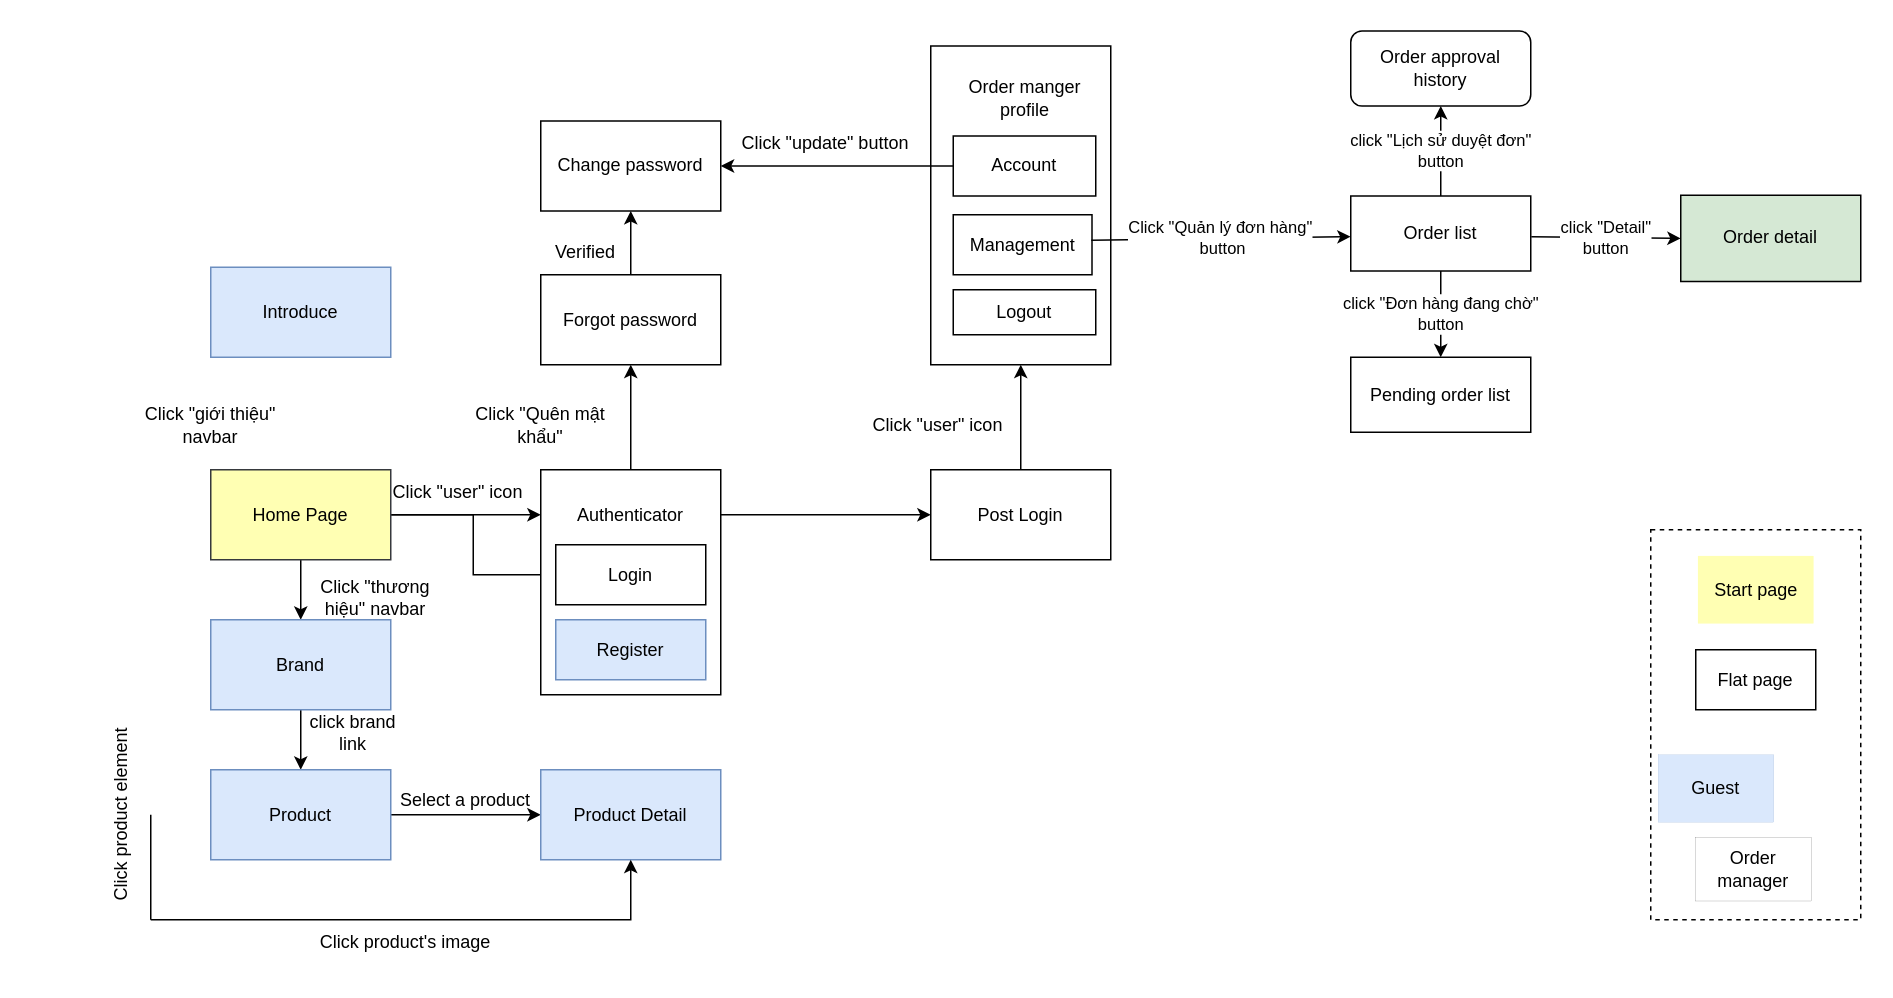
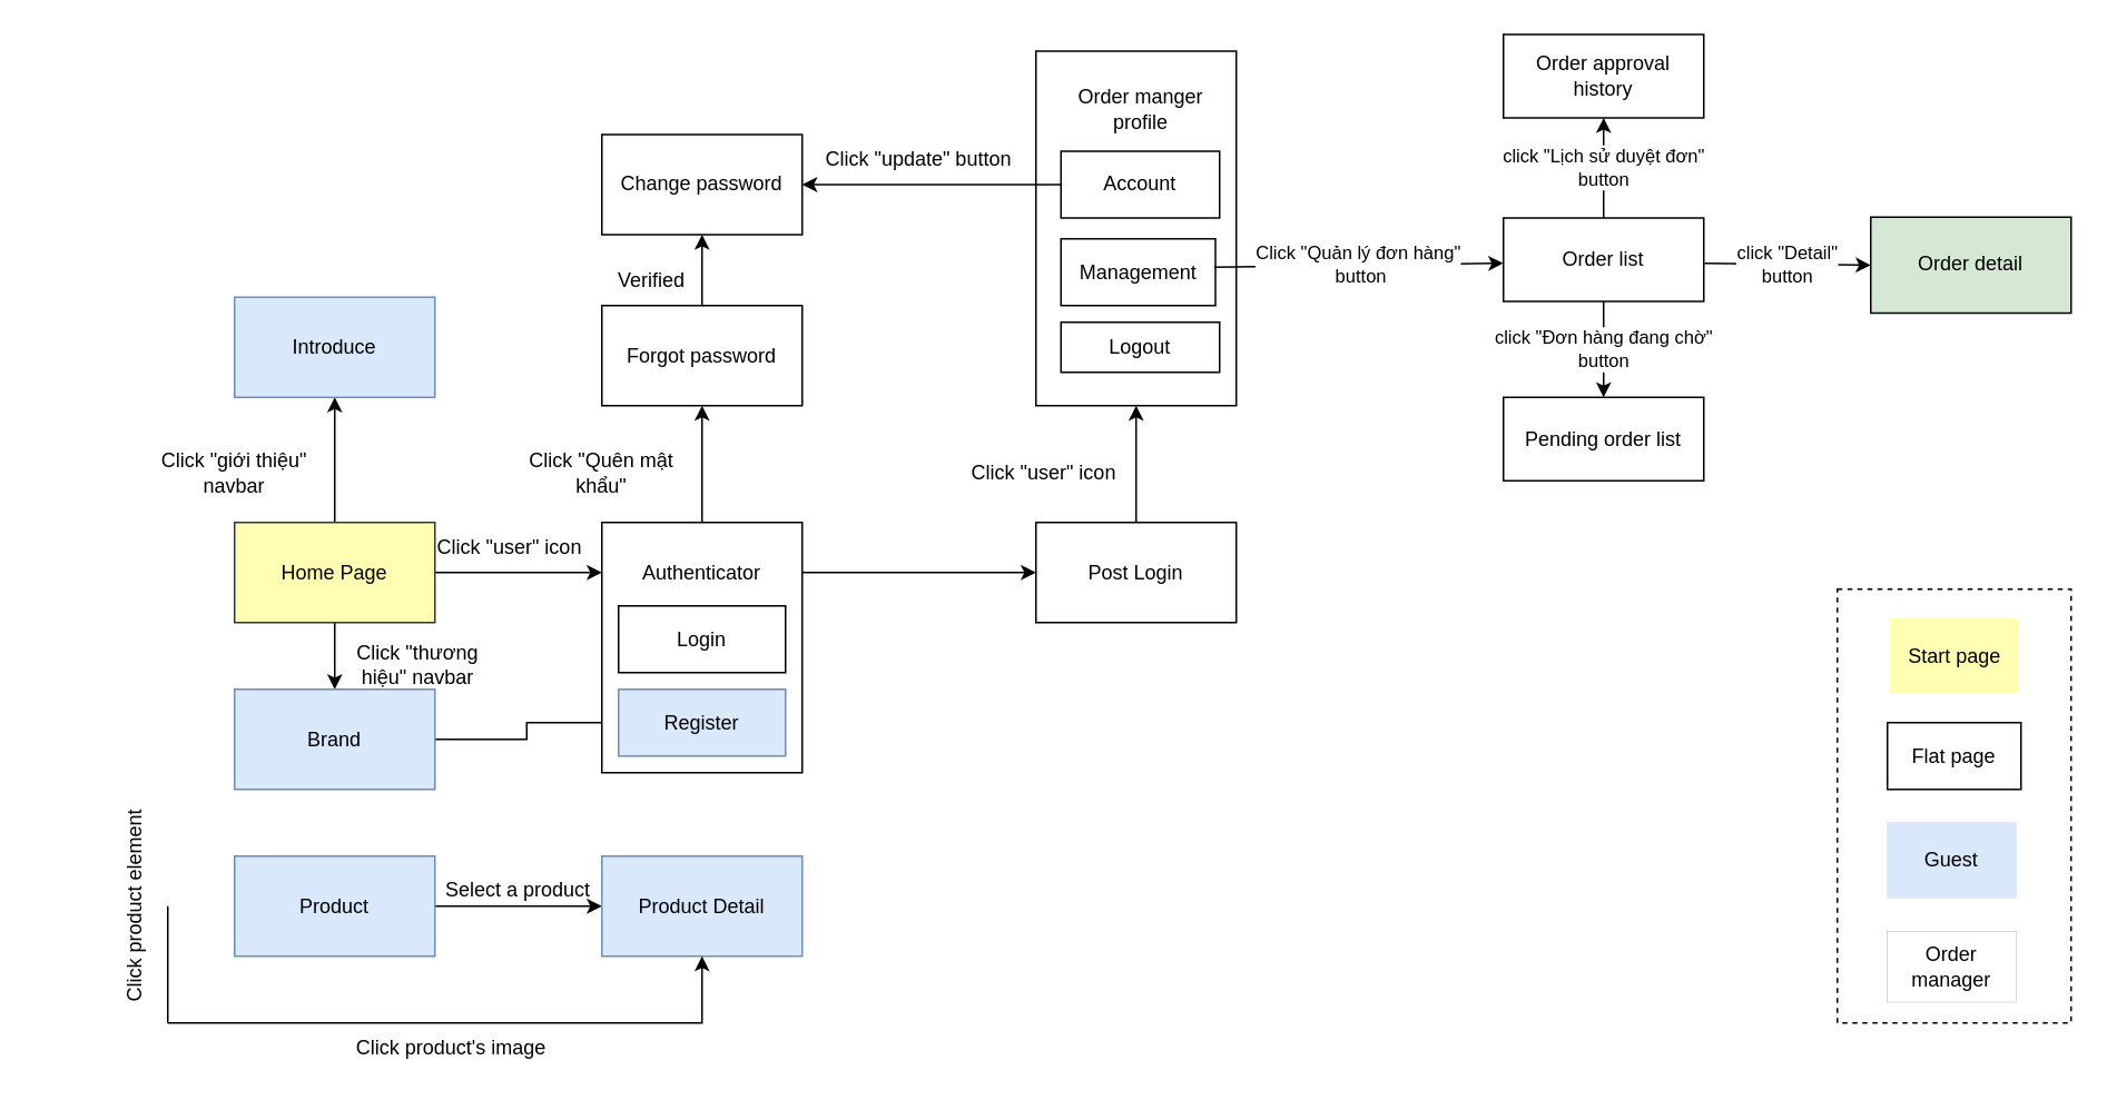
  <mxCell id="0" />
  <mxCell id="1" parent="0" />
  <mxCell id="2" style="edgeStyle=orthogonalEdgeStyle;rounded=0;orthogonalLoop=1;jettySize=auto;html=1;entryX=0;entryY=0.5;entryDx=0;entryDy=0;" parent="1" target="3" edge="1"><mxGeometry relative="1" as="geometry"><mxPoint x="560" y="342.5" as="targetPoint" /><Array as="points"><mxPoint x="490" y="342.5" /><mxPoint x="490" y="342.5" /></Array><mxPoint x="480" y="342.529" as="sourcePoint" /></mxGeometry></mxCell>
  <mxCell id="3" value="Post Login" style="rounded=0;whiteSpace=wrap;html=1;" parent="1" vertex="1"><mxGeometry x="620" y="312.5" width="120" height="60" as="geometry" /></mxCell>
  <mxCell id="4" value="" style="rounded=0;whiteSpace=wrap;html=1;" parent="1" vertex="1"><mxGeometry x="620" y="30" width="120" height="212.5" as="geometry" /></mxCell>
  <mxCell id="5" value="Order manger profile" style="text;html=1;strokeColor=none;fillColor=none;align=center;verticalAlign=middle;whiteSpace=wrap;rounded=0;" parent="1" vertex="1"><mxGeometry x="637.5" y="50" width="90" height="30" as="geometry" /></mxCell>
  <mxCell id="6" value="Account" style="rounded=0;whiteSpace=wrap;html=1;" parent="1" vertex="1"><mxGeometry x="635" y="90" width="95" height="40" as="geometry" /></mxCell>
  <mxCell id="7" value="" style="endArrow=classic;html=1;rounded=0;exitX=0.5;exitY=0;exitDx=0;exitDy=0;entryX=0.5;entryY=1;entryDx=0;entryDy=0;" parent="1" source="3" target="4" edge="1"><mxGeometry width="50" height="50" relative="1" as="geometry"><mxPoint x="600" y="202.5" as="sourcePoint" /><mxPoint x="650" y="152.5" as="targetPoint" /></mxGeometry></mxCell>
  <mxCell id="8" value="" style="endArrow=classic;html=1;rounded=0;entryX=1;entryY=0.5;entryDx=0;entryDy=0;exitX=0;exitY=0.5;exitDx=0;exitDy=0;" parent="1" source="6" edge="1"><mxGeometry width="50" height="50" relative="1" as="geometry"><mxPoint x="540" y="92.5" as="sourcePoint" /><mxPoint x="480" y="110" as="targetPoint" /></mxGeometry></mxCell>
  <mxCell id="9" value="Logout" style="rounded=0;whiteSpace=wrap;html=1;" parent="1" vertex="1"><mxGeometry x="635" y="192.5" width="95" height="30" as="geometry" /></mxCell>
  <mxCell id="10" value="Management" style="rounded=0;whiteSpace=wrap;html=1;" parent="1" vertex="1"><mxGeometry x="635" y="142.5" width="92.5" height="40" as="geometry" /></mxCell>
  <mxCell id="11" value="Click &quot;update&quot; button" style="text;html=1;strokeColor=none;fillColor=none;align=center;verticalAlign=middle;whiteSpace=wrap;rounded=0;rotation=0;" parent="1" vertex="1"><mxGeometry x="480" y="80" width="140" height="30" as="geometry" /></mxCell>
  <mxCell id="12" value="Click &quot;user&quot; icon" style="text;html=1;strokeColor=none;fillColor=none;align=center;verticalAlign=middle;whiteSpace=wrap;rounded=0;" parent="1" vertex="1"><mxGeometry x="580" y="267.5" width="90" height="30" as="geometry" /></mxCell>
  <mxCell id="13" value="" style="rounded=0;whiteSpace=wrap;html=1;dashed=1;" parent="1" vertex="1"><mxGeometry x="1100" y="352.5" width="140" height="260" as="geometry" /></mxCell>
- <mxCell id="14" value="Guest" style="rounded=0;whiteSpace=wrap;html=1;dashed=1;strokeWidth=0;fillColor=#dae8fc;strokeColor=#6c8ebf;" parent="1" vertex="1"><mxGeometry x="1105" y="502.5" width="77" height="45" as="geometry" /></mxCell>
+ <mxCell id="14" value="Guest" style="rounded=0;whiteSpace=wrap;html=1;dashed=1;strokeWidth=0;fillColor=#dae8fc;strokeColor=#6c8ebf;" parent="1" vertex="1"><mxGeometry x="1130" y="492.5" width="77" height="45" as="geometry" /></mxCell>
  <mxCell id="15" value="Order manager" style="rounded=0;whiteSpace=wrap;html=1;dashed=1;strokeWidth=0;" parent="1" vertex="1"><mxGeometry x="1130" y="557.5" width="77" height="42.5" as="geometry" /></mxCell>
  <mxCell id="16" value="Flat page" style="rounded=0;whiteSpace=wrap;html=1;strokeWidth=1;perimeterSpacing=1;" parent="1" vertex="1"><mxGeometry x="1130" y="432.5" width="80" height="40" as="geometry" /></mxCell>
  <mxCell id="17" value="Start page" style="rounded=0;whiteSpace=wrap;html=1;dashed=1;strokeWidth=0;fillColor=#FFFFB3;strokeColor=#FFFFB3;" parent="1" vertex="1"><mxGeometry x="1131.5" y="370" width="77" height="45" as="geometry" /></mxCell>
  <mxCell id="18" value="Click &quot;Quản lý đơn hàng&quot;&lt;br&gt;&amp;nbsp;button" style="endArrow=classic;html=1;rounded=0;exitX=0.995;exitY=0.427;exitDx=0;exitDy=0;entryX=0;entryY=0.542;entryDx=0;entryDy=0;entryPerimeter=0;exitPerimeter=0;" parent="1" source="10" target="19" edge="1"><mxGeometry width="50" height="50" relative="1" as="geometry"><mxPoint x="727.5" y="152.5" as="sourcePoint" /><mxPoint x="850" y="170" as="targetPoint" /><Array as="points" /></mxGeometry></mxCell>
  <mxCell id="19" value="Order list" style="rounded=0;whiteSpace=wrap;html=1;" parent="1" vertex="1"><mxGeometry x="900" y="130" width="120" height="50" as="geometry" /></mxCell>
  <mxCell id="20" value="click &quot;Detail&quot;&lt;br&gt;button" style="endArrow=classic;html=1;rounded=0;exitX=1.003;exitY=0.542;exitDx=0;exitDy=0;exitPerimeter=0;entryX=0;entryY=0.5;entryDx=0;entryDy=0;" parent="1" source="19" edge="1" target="21"><mxGeometry width="50" height="50" relative="1" as="geometry"><mxPoint x="1020" y="162.5" as="sourcePoint" /><mxPoint x="1120" y="160" as="targetPoint" /><Array as="points" /></mxGeometry></mxCell>
  <mxCell id="21" value="Order detail" style="rounded=0;whiteSpace=wrap;html=1;fillColor=#d5e8d4;" parent="1" vertex="1"><mxGeometry x="1120" y="129.5" width="120" height="57.5" as="geometry" /></mxCell>
  <mxCell id="22" style="edgeStyle=orthogonalEdgeStyle;rounded=0;orthogonalLoop=1;jettySize=auto;html=1;entryX=0.5;entryY=0;entryDx=0;entryDy=0;" edge="1" parent="1" source="25" target="27"><mxGeometry relative="1" as="geometry" /></mxCell>
  <mxCell id="23" style="edgeStyle=orthogonalEdgeStyle;rounded=0;orthogonalLoop=1;jettySize=auto;html=1;" edge="1" parent="1" source="25"><mxGeometry relative="1" as="geometry"><mxPoint x="360" y="342.5" as="targetPoint" /></mxGeometry></mxCell>
- <mxCell id="24" style="edgeStyle=orthogonalEdgeStyle;rounded=0;orthogonalLoop=1;jettySize=auto;html=1;" edge="1" parent="1" source="25" target="39"><mxGeometry relative="1" as="geometry" /></mxCell>
+ <mxCell id="24" style="edgeStyle=orthogonalEdgeStyle;rounded=0;orthogonalLoop=1;jettySize=auto;html=1;entryX=0.5;entryY=1;entryDx=0;entryDy=0;" edge="1" parent="1" source="25" target="31"><mxGeometry relative="1" as="geometry" /></mxCell>
  <mxCell id="25" value="Home Page" style="rounded=0;whiteSpace=wrap;html=1;fillColor=#FFFFB3;strokeColor=#36393d;" vertex="1" parent="1"><mxGeometry x="140" y="312.5" width="120" height="60" as="geometry" /></mxCell>
- <mxCell id="26" value="" style="edgeStyle=orthogonalEdgeStyle;rounded=0;orthogonalLoop=1;jettySize=auto;html=1;" edge="1" parent="1" source="27" target="29"><mxGeometry relative="1" as="geometry" /></mxCell>
+ <mxCell id="26" value="" style="edgeStyle=orthogonalEdgeStyle;rounded=0;orthogonalLoop=1;jettySize=auto;html=1;" edge="1" parent="1" source="27" target="40"><mxGeometry relative="1" as="geometry" /></mxCell>
  <mxCell id="27" value="Brand" style="rounded=0;whiteSpace=wrap;html=1;fillColor=#dae8fc;strokeColor=#6c8ebf;" vertex="1" parent="1"><mxGeometry x="140" y="412.5" width="120" height="60" as="geometry" /></mxCell>
  <mxCell id="28" style="edgeStyle=orthogonalEdgeStyle;rounded=0;orthogonalLoop=1;jettySize=auto;html=1;entryX=0;entryY=0.5;entryDx=0;entryDy=0;" edge="1" parent="1" source="29" target="32"><mxGeometry relative="1" as="geometry"><mxPoint x="350" y="572.5" as="targetPoint" /></mxGeometry></mxCell>
  <mxCell id="29" value="Product" style="rounded=0;whiteSpace=wrap;html=1;fillColor=#dae8fc;strokeColor=#6c8ebf;" vertex="1" parent="1"><mxGeometry x="140" y="512.5" width="120" height="60" as="geometry" /></mxCell>
  <mxCell id="30" value="" style="rounded=0;whiteSpace=wrap;html=1;" vertex="1" parent="1"><mxGeometry x="360" y="312.5" width="120" height="150" as="geometry" /></mxCell>
  <mxCell id="31" value="Introduce" style="rounded=0;whiteSpace=wrap;html=1;fillColor=#dae8fc;strokeColor=#6c8ebf;" vertex="1" parent="1"><mxGeometry x="140" y="177.5" width="120" height="60" as="geometry" /></mxCell>
  <mxCell id="32" value="Product Detail" style="rounded=0;whiteSpace=wrap;html=1;fillColor=#dae8fc;strokeColor=#6c8ebf;" vertex="1" parent="1"><mxGeometry x="360" y="512.5" width="120" height="60" as="geometry" /></mxCell>
  <mxCell id="33" value="" style="endArrow=none;html=1;rounded=0;" edge="1" parent="1"><mxGeometry width="50" height="50" relative="1" as="geometry"><mxPoint x="100" y="612.5" as="sourcePoint" /><mxPoint x="100" y="542.5" as="targetPoint" /></mxGeometry></mxCell>
  <mxCell id="34" value="" style="endArrow=classic;html=1;rounded=0;entryX=0.5;entryY=1;entryDx=0;entryDy=0;" edge="1" parent="1" target="32"><mxGeometry width="50" height="50" relative="1" as="geometry"><mxPoint x="100" y="612.5" as="sourcePoint" /><mxPoint x="540" y="642.5" as="targetPoint" /><Array as="points"><mxPoint x="420" y="612.5" /></Array></mxGeometry></mxCell>
  <mxCell id="35" value="Forgot password" style="rounded=0;whiteSpace=wrap;html=1;" vertex="1" parent="1"><mxGeometry x="360" y="182.5" width="120" height="60" as="geometry" /></mxCell>
  <mxCell id="36" value="Change password" style="rounded=0;whiteSpace=wrap;html=1;" vertex="1" parent="1"><mxGeometry x="360" y="80" width="120" height="60" as="geometry" /></mxCell>
  <mxCell id="37" value="" style="endArrow=classic;html=1;rounded=0;exitX=0.5;exitY=0;exitDx=0;exitDy=0;entryX=0.5;entryY=1;entryDx=0;entryDy=0;" edge="1" parent="1" source="30" target="35"><mxGeometry width="50" height="50" relative="1" as="geometry"><mxPoint x="380" y="262.5" as="sourcePoint" /><mxPoint x="430" y="212.5" as="targetPoint" /></mxGeometry></mxCell>
  <mxCell id="38" value="" style="endArrow=classic;html=1;rounded=0;exitX=0.5;exitY=0;exitDx=0;exitDy=0;entryX=0.5;entryY=1;entryDx=0;entryDy=0;" edge="1" parent="1" source="35" target="36"><mxGeometry width="50" height="50" relative="1" as="geometry"><mxPoint x="490" y="202.5" as="sourcePoint" /><mxPoint x="540" y="152.5" as="targetPoint" /></mxGeometry></mxCell>
  <mxCell id="39" value="Login" style="rounded=0;whiteSpace=wrap;html=1;" vertex="1" parent="1"><mxGeometry x="370" y="362.5" width="100" height="40" as="geometry" /></mxCell>
  <mxCell id="40" value="Register" style="rounded=0;whiteSpace=wrap;html=1;fillColor=#dae8fc;strokeColor=#6c8ebf;" vertex="1" parent="1"><mxGeometry x="370" y="412.5" width="100" height="40" as="geometry" /></mxCell>
  <mxCell id="41" value="Authenticator" style="text;html=1;strokeColor=none;fillColor=none;align=center;verticalAlign=middle;whiteSpace=wrap;rounded=0;" vertex="1" parent="1"><mxGeometry x="390" y="327.5" width="60" height="30" as="geometry" /></mxCell>
  <mxCell id="42" value="Click &quot;giới thiệu&quot; navbar" style="text;html=1;strokeColor=none;fillColor=none;align=center;verticalAlign=middle;whiteSpace=wrap;rounded=0;" vertex="1" parent="1"><mxGeometry x="80" y="267.5" width="120" height="30" as="geometry" /></mxCell>
  <mxCell id="43" value="Click &quot;thương hiệu&quot; navbar" style="text;html=1;strokeColor=none;fillColor=none;align=center;verticalAlign=middle;whiteSpace=wrap;rounded=0;" vertex="1" parent="1"><mxGeometry x="200" y="382.5" width="100" height="30" as="geometry" /></mxCell>
- <mxCell id="44" value="click brand link" style="text;html=1;strokeColor=none;fillColor=none;align=center;verticalAlign=middle;whiteSpace=wrap;rounded=0;" vertex="1" parent="1"><mxGeometry x="200" y="472.5" width="70" height="30" as="geometry" /></mxCell>
  <mxCell id="45" value="Click product element" style="text;html=1;strokeColor=none;fillColor=none;align=center;verticalAlign=middle;whiteSpace=wrap;rounded=0;rotation=-90;" vertex="1" parent="1"><mxGeometry x="20" y="527.5" width="120" height="30" as="geometry" /></mxCell>
  <mxCell id="46" value="Click product's image" style="text;html=1;strokeColor=none;fillColor=none;align=center;verticalAlign=middle;whiteSpace=wrap;rounded=0;" vertex="1" parent="1"><mxGeometry x="210" y="612.5" width="120" height="30" as="geometry" /></mxCell>
  <mxCell id="47" value="Select a product" style="text;html=1;strokeColor=none;fillColor=none;align=center;verticalAlign=middle;whiteSpace=wrap;rounded=0;" vertex="1" parent="1"><mxGeometry x="260" y="517.5" width="100" height="30" as="geometry" /></mxCell>
  <mxCell id="48" value="Click &quot;user&quot; icon" style="text;html=1;strokeColor=none;fillColor=none;align=center;verticalAlign=middle;whiteSpace=wrap;rounded=0;" vertex="1" parent="1"><mxGeometry x="260" y="312.5" width="90" height="30" as="geometry" /></mxCell>
  <mxCell id="49" value="Click &quot;Quên mật khẩu&quot;" style="text;html=1;strokeColor=none;fillColor=none;align=center;verticalAlign=middle;whiteSpace=wrap;rounded=0;" vertex="1" parent="1"><mxGeometry x="300" y="267.5" width="120" height="30" as="geometry" /></mxCell>
  <mxCell id="50" value="Verified" style="text;html=1;strokeColor=none;fillColor=none;align=center;verticalAlign=middle;whiteSpace=wrap;rounded=0;" vertex="1" parent="1"><mxGeometry x="360" y="152.5" width="60" height="30" as="geometry" /></mxCell>
  <mxCell id="51" value="Pending order list" style="rounded=0;whiteSpace=wrap;html=1;" vertex="1" parent="1"><mxGeometry x="900" y="237.5" width="120" height="50" as="geometry" /></mxCell>
- <mxCell id="52" value="Order approval history" style="whiteSpace=wrap;html=1;rounded=1;" vertex="1" parent="1"><mxGeometry x="900" y="20" width="120" height="50" as="geometry" /></mxCell>
+ <mxCell id="52" value="Order approval history" style="rounded=0;whiteSpace=wrap;html=1;" vertex="1" parent="1"><mxGeometry x="900" y="20" width="120" height="50" as="geometry" /></mxCell>
  <mxCell id="53" value="click &quot;Lịch sử duyệt đơn&quot;&lt;br&gt;button" style="endArrow=classic;html=1;rounded=0;exitX=0.5;exitY=0;exitDx=0;exitDy=0;entryX=0.5;entryY=1;entryDx=0;entryDy=0;" edge="1" parent="1" source="19" target="52"><mxGeometry x="0.004" width="50" height="50" relative="1" as="geometry"><mxPoint x="810" y="152.5" as="sourcePoint" /><mxPoint x="910" y="153.5" as="targetPoint" /><Array as="points" /><mxPoint as="offset" /></mxGeometry></mxCell>
  <mxCell id="54" value="click &quot;Đơn hàng đang chờ&quot;&lt;br&gt;button" style="endArrow=classic;html=1;rounded=0;exitX=0.5;exitY=1;exitDx=0;exitDy=0;entryX=0.5;entryY=0;entryDx=0;entryDy=0;" edge="1" parent="1" source="19" target="51"><mxGeometry width="50" height="50" relative="1" as="geometry"><mxPoint x="1011" y="202.5" as="sourcePoint" /><mxPoint x="1010" y="152.5" as="targetPoint" /><Array as="points" /><mxPoint as="offset" /></mxGeometry></mxCell>
